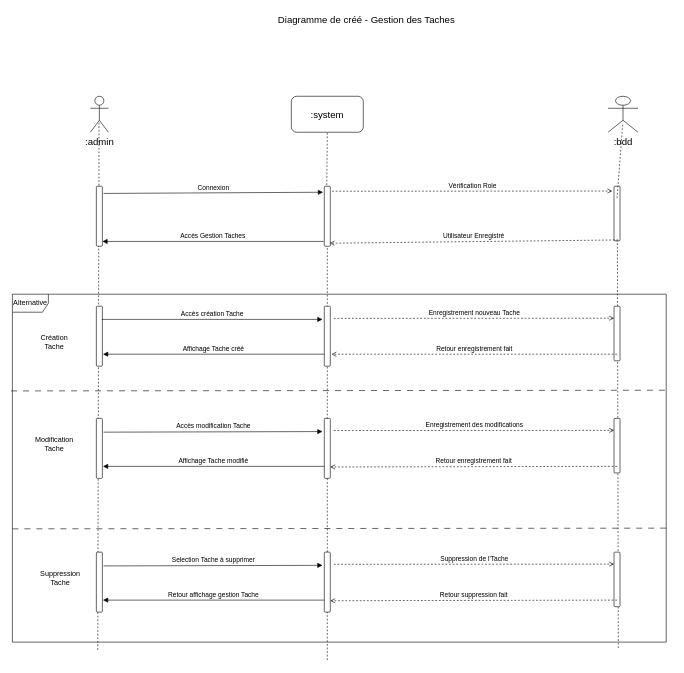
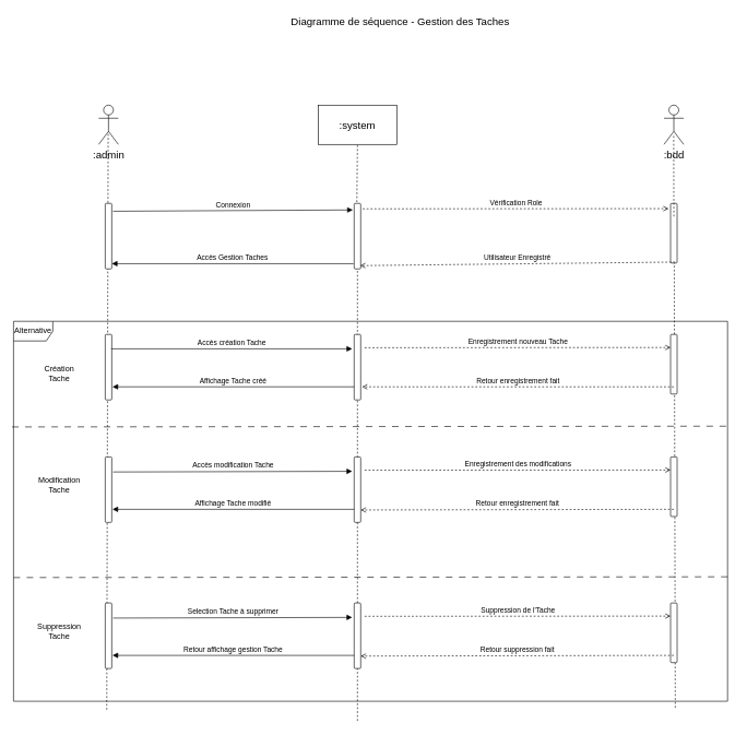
  <mxCell id="0" />
  <mxCell id="1" parent="0" />
- <mxCell id="2" value="Diagramme de créé - Gestion des Taches" style="text;html=1;resizable=0;points=[];autosize=1;align=center;verticalAlign=top;spacingTop=-4;fontSize=16;" parent="1" vertex="1"><mxGeometry x="435" y="20" width="350" height="20" as="geometry" /></mxCell>
+ <mxCell id="2" value="Diagramme de séquence - Gestion des Taches" style="text;html=1;resizable=0;points=[];autosize=1;align=center;verticalAlign=top;spacingTop=-4;fontSize=16;" parent="1" vertex="1"><mxGeometry x="435" y="20" width="350" height="20" as="geometry" /></mxCell>
  <mxCell id="3" value=":admin" style="shape=umlActor;verticalLabelPosition=bottom;labelBackgroundColor=#ffffff;verticalAlign=top;html=1;shadow=0;strokeColor=#000000;gradientColor=none;fontSize=16;align=center;" parent="1" vertex="1"><mxGeometry x="150" y="160" width="30" height="60" as="geometry" /></mxCell>
- <mxCell id="4" value=":system" style="rounded=1;whiteSpace=wrap;html=1;shadow=0;labelBackgroundColor=#ffffff;strokeColor=#000000;gradientColor=none;fontSize=16;align=center;" parent="1" vertex="1"><mxGeometry x="485" y="160" width="120" height="60" as="geometry" /></mxCell>
+ <mxCell id="4" value=":system" style="whiteSpace=wrap;html=1;shadow=0;labelBackgroundColor=#ffffff;strokeColor=#000000;gradientColor=none;fontSize=16;align=center;rounded=0;" parent="1" vertex="1"><mxGeometry x="485" y="160" width="120" height="60" as="geometry" /></mxCell>
  <mxCell id="5" value="" style="endArrow=none;dashed=1;html=1;fontSize=16;entryX=0.482;entryY=0.683;entryDx=0;entryDy=0;entryPerimeter=0;exitX=0.093;exitY=1.003;exitDx=0;exitDy=0;exitPerimeter=0;" parent="1" target="3" edge="1"><mxGeometry width="50" height="50" relative="1" as="geometry"><mxPoint x="162.3" y="1082.97" as="sourcePoint" /><mxPoint x="110" y="580" as="targetPoint" /></mxGeometry></mxCell>
  <mxCell id="6" value="" style="endArrow=none;dashed=1;html=1;fontSize=16;entryX=0.5;entryY=1;entryDx=0;entryDy=0;exitX=0.31;exitY=1;exitDx=0;exitDy=0;exitPerimeter=0;" parent="1" source="8" target="4" edge="1"><mxGeometry width="50" height="50" relative="1" as="geometry"><mxPoint x="171.2" y="612.88" as="sourcePoint" /><mxPoint x="400" y="261" as="targetPoint" /></mxGeometry></mxCell>
- <mxCell id="7" value=":bdd" style="shape=umlActor;verticalLabelPosition=bottom;labelBackgroundColor=#ffffff;verticalAlign=top;html=1;shadow=0;strokeColor=#000000;gradientColor=none;fontSize=16;align=center;" parent="1" vertex="1"><mxGeometry x="1013" y="160" width="50" height="60" as="geometry" /></mxCell>
+ <mxCell id="7" value=":bdd" style="shape=umlActor;verticalLabelPosition=bottom;labelBackgroundColor=#ffffff;verticalAlign=top;html=1;shadow=0;strokeColor=#000000;gradientColor=none;fontSize=16;align=center;" parent="1" vertex="1"><mxGeometry x="1013" y="160" width="30" height="60" as="geometry" /></mxCell>
  <mxCell id="8" value="" style="html=1;points=[];perimeter=orthogonalPerimeter;rounded=1;gradientColor=none;" parent="1" vertex="1"><mxGeometry x="540" y="310" width="10" height="100" as="geometry" /></mxCell>
  <mxCell id="9" value="" style="endArrow=none;dashed=1;html=1;fontSize=16;entryX=0.5;entryY=1;entryDx=0;entryDy=0;" parent="1" target="8" edge="1"><mxGeometry width="50" height="50" relative="1" as="geometry"><mxPoint x="545" y="1100" as="sourcePoint" /><mxPoint x="400" y="220" as="targetPoint" /></mxGeometry></mxCell>
  <mxCell id="10" value="Connexion" style="html=1;verticalAlign=bottom;endArrow=block;fontSize=11;entryX=-0.2;entryY=0.1;entryDx=0;entryDy=0;entryPerimeter=0;exitX=1.2;exitY=0.12;exitDx=0;exitDy=0;exitPerimeter=0;" parent="1" source="19" target="8" edge="1"><mxGeometry width="80" relative="1" as="geometry"><mxPoint x="190" y="320" as="sourcePoint" /><mxPoint x="400" y="321" as="targetPoint" /></mxGeometry></mxCell>
  <mxCell id="11" value="" style="endArrow=none;dashed=1;html=1;fontSize=16;entryX=0.556;entryY=0.739;entryDx=0;entryDy=0;entryPerimeter=0;exitX=0.882;exitY=1;exitDx=0;exitDy=0;exitPerimeter=0;" parent="1" target="12" edge="1"><mxGeometry width="50" height="50" relative="1" as="geometry"><mxPoint x="1030.2" y="1080" as="sourcePoint" /><mxPoint x="1026.68" y="204.34" as="targetPoint" /></mxGeometry></mxCell>
  <mxCell id="12" value="" style="html=1;points=[];perimeter=orthogonalPerimeter;rounded=1;gradientColor=none;" parent="1" vertex="1"><mxGeometry x="1023" y="310" width="10" height="91" as="geometry" /></mxCell>
  <mxCell id="13" value="Vérification Role" style="html=1;verticalAlign=bottom;endArrow=open;fontSize=11;dashed=1;endFill=0;exitX=1.3;exitY=0.083;exitDx=0;exitDy=0;exitPerimeter=0;" parent="1" source="8" edge="1"><mxGeometry width="80" relative="1" as="geometry"><mxPoint x="670" y="321.5" as="sourcePoint" /><mxPoint x="1020" y="318" as="targetPoint" /></mxGeometry></mxCell>
  <mxCell id="14" value="Utilisateur Enregistré" style="html=1;verticalAlign=bottom;endArrow=open;fontSize=11;dashed=1;endFill=0;entryX=0.9;entryY=0.95;entryDx=0;entryDy=0;entryPerimeter=0;exitX=0.7;exitY=0.984;exitDx=0;exitDy=0;exitPerimeter=0;" parent="1" source="12" target="8" edge="1"><mxGeometry width="80" relative="1" as="geometry"><mxPoint x="950" y="400" as="sourcePoint" /><mxPoint x="406.68" y="399.56" as="targetPoint" /></mxGeometry></mxCell>
  <mxCell id="15" value="Accès Gestion Taches" style="html=1;verticalAlign=bottom;endArrow=block;fontSize=11;entryX=1;entryY=0.92;entryDx=0;entryDy=0;entryPerimeter=0;" parent="1" target="19" edge="1"><mxGeometry width="80" relative="1" as="geometry"><mxPoint x="539" y="402" as="sourcePoint" /><mxPoint x="190" y="402" as="targetPoint" /></mxGeometry></mxCell>
  <mxCell id="16" value="" style="endArrow=none;dashed=1;html=1;fontSize=16;entryX=0.493;entryY=0.739;entryDx=0;entryDy=0;entryPerimeter=0;" parent="1" target="7" edge="1"><mxGeometry width="50" height="50" relative="1" as="geometry"><mxPoint x="1028" y="330" as="sourcePoint" /><mxPoint x="410" y="230" as="targetPoint" /></mxGeometry></mxCell>
  <mxCell id="17" value="Alternative" style="shape=umlFrame;whiteSpace=wrap;html=1;" parent="1" vertex="1"><mxGeometry y="490" width="1090" height="580" as="geometry" x="20" /></mxCell>
  <mxCell id="18" value="" style="endArrow=none;startArrow=none;endFill=0;startFill=0;endSize=8;html=1;verticalAlign=bottom;dashed=1;labelBackgroundColor=none;dashPattern=10 10;exitX=-0.002;exitY=0.278;exitDx=0;exitDy=0;exitPerimeter=0;entryX=1.005;entryY=0.276;entryDx=0;entryDy=0;entryPerimeter=0;" parent="1" source="17" target="17" edge="1"><mxGeometry width="160" relative="1" as="geometry"><mxPoint x="170" y="650" as="sourcePoint" /><mxPoint x="1090" y="650" as="targetPoint" /></mxGeometry></mxCell>
  <mxCell id="19" value="" style="html=1;points=[];perimeter=orthogonalPerimeter;rounded=1;gradientColor=none;" parent="1" vertex="1"><mxGeometry x="160" y="310" width="10" height="100" as="geometry" /></mxCell>
  <mxCell id="20" value="" style="html=1;points=[];perimeter=orthogonalPerimeter;rounded=1;gradientColor=none;" parent="1" vertex="1"><mxGeometry x="160" y="510" width="10" height="100" as="geometry" /></mxCell>
  <mxCell id="21" value="" style="html=1;points=[];perimeter=orthogonalPerimeter;rounded=1;gradientColor=none;" parent="1" vertex="1"><mxGeometry x="540" y="510" width="10" height="100" as="geometry" /></mxCell>
  <mxCell id="22" value="Création Tache" style="text;html=1;strokeColor=none;fillColor=none;align=center;verticalAlign=middle;whiteSpace=wrap;rounded=0;" parent="1" vertex="1"><mxGeometry x="60" y="550" width="60" height="40" as="geometry" /></mxCell>
  <mxCell id="23" value="Modification Tache" style="text;html=1;strokeColor=none;fillColor=none;align=center;verticalAlign=middle;whiteSpace=wrap;rounded=0;" parent="1" vertex="1"><mxGeometry x="60" y="720" width="60" height="40" as="geometry" /></mxCell>
  <mxCell id="24" value="Accès création Tache" style="html=1;verticalAlign=bottom;endArrow=block;fontSize=11;exitX=0.9;exitY=0.22;exitDx=0;exitDy=0;exitPerimeter=0;entryX=-0.3;entryY=0.22;entryDx=0;entryDy=0;entryPerimeter=0;" parent="1" source="20" target="21" edge="1"><mxGeometry width="80" relative="1" as="geometry"><mxPoint x="200" y="530" as="sourcePoint" /><mxPoint x="500" y="530" as="targetPoint" /></mxGeometry></mxCell>
  <mxCell id="25" value="Enregistrement nouveau Tache" style="html=1;verticalAlign=bottom;endArrow=open;fontSize=11;dashed=1;endFill=0;exitX=1.3;exitY=0.083;exitDx=0;exitDy=0;exitPerimeter=0;" parent="1" edge="1"><mxGeometry width="80" relative="1" as="geometry"><mxPoint x="556" y="530.3" as="sourcePoint" /><mxPoint x="1023" y="530" as="targetPoint" /></mxGeometry></mxCell>
  <mxCell id="26" value="" style="html=1;points=[];perimeter=orthogonalPerimeter;rounded=1;gradientColor=none;" parent="1" vertex="1"><mxGeometry x="1023" y="510" width="10" height="91" as="geometry" /></mxCell>
  <mxCell id="27" value="Retour enregistrement fait" style="html=1;verticalAlign=bottom;endArrow=open;fontSize=11;dashed=1;endFill=0;entryX=0.9;entryY=0.95;entryDx=0;entryDy=0;entryPerimeter=0;exitX=0.5;exitY=0.879;exitDx=0;exitDy=0;exitPerimeter=0;" parent="1" source="26" edge="1"><mxGeometry width="80" relative="1" as="geometry"><mxPoint x="1033" y="584.544" as="sourcePoint" /><mxPoint x="552" y="590" as="targetPoint" /></mxGeometry></mxCell>
  <mxCell id="28" value="Affichage Tache créé" style="html=1;verticalAlign=bottom;endArrow=block;fontSize=11;entryX=1;entryY=0.92;entryDx=0;entryDy=0;entryPerimeter=0;" parent="1" edge="1"><mxGeometry width="80" relative="1" as="geometry"><mxPoint x="540" y="590" as="sourcePoint" /><mxPoint x="171" y="590" as="targetPoint" /></mxGeometry></mxCell>
  <mxCell id="29" value="" style="html=1;points=[];perimeter=orthogonalPerimeter;rounded=1;gradientColor=none;" parent="1" vertex="1"><mxGeometry x="160" y="697" width="10" height="100" as="geometry" /></mxCell>
  <mxCell id="30" value="" style="html=1;points=[];perimeter=orthogonalPerimeter;rounded=1;gradientColor=none;" parent="1" vertex="1"><mxGeometry x="540" y="697" width="10" height="100" as="geometry" /></mxCell>
  <mxCell id="31" value="Accès modification Tache" style="html=1;verticalAlign=bottom;endArrow=block;fontSize=11;entryX=-0.3;entryY=0.22;entryDx=0;entryDy=0;entryPerimeter=0;exitX=1.2;exitY=0.23;exitDx=0;exitDy=0;exitPerimeter=0;" parent="1" source="29" target="30" edge="1"><mxGeometry width="80" relative="1" as="geometry"><mxPoint x="190" y="719" as="sourcePoint" /><mxPoint x="500" y="717" as="targetPoint" /></mxGeometry></mxCell>
  <mxCell id="32" value="Enregistrement des modifications" style="html=1;verticalAlign=bottom;endArrow=open;fontSize=11;dashed=1;endFill=0;exitX=1.3;exitY=0.083;exitDx=0;exitDy=0;exitPerimeter=0;" parent="1" edge="1"><mxGeometry width="80" relative="1" as="geometry"><mxPoint x="556" y="717.3" as="sourcePoint" /><mxPoint x="1023" y="717" as="targetPoint" /></mxGeometry></mxCell>
  <mxCell id="33" value="" style="html=1;points=[];perimeter=orthogonalPerimeter;rounded=1;gradientColor=none;" parent="1" vertex="1"><mxGeometry x="1023" y="697" width="10" height="91" as="geometry" /></mxCell>
  <mxCell id="34" value="Retour enregistrement fait" style="html=1;verticalAlign=bottom;endArrow=open;fontSize=11;dashed=1;endFill=0;exitX=0.5;exitY=0.879;exitDx=0;exitDy=0;exitPerimeter=0;entryX=1;entryY=0.81;entryDx=0;entryDy=0;entryPerimeter=0;" parent="1" source="33" target="30" edge="1"><mxGeometry width="80" relative="1" as="geometry"><mxPoint x="1013" y="855.544" as="sourcePoint" /><mxPoint x="550" y="786" as="targetPoint" /></mxGeometry></mxCell>
  <mxCell id="35" value="Affichage Tache modifié" style="html=1;verticalAlign=bottom;endArrow=block;fontSize=11;entryX=1;entryY=0.92;entryDx=0;entryDy=0;entryPerimeter=0;" parent="1" edge="1"><mxGeometry width="80" relative="1" as="geometry"><mxPoint x="540" y="777" as="sourcePoint" /><mxPoint x="171" y="777" as="targetPoint" /></mxGeometry></mxCell>
  <mxCell id="36" value="" style="endArrow=none;startArrow=none;endFill=0;startFill=0;endSize=8;html=1;verticalAlign=bottom;dashed=1;labelBackgroundColor=none;dashPattern=10 10;exitX=-0.002;exitY=0.278;exitDx=0;exitDy=0;exitPerimeter=0;entryX=1.005;entryY=0.276;entryDx=0;entryDy=0;entryPerimeter=0;" parent="1" edge="1"><mxGeometry width="160" relative="1" as="geometry"><mxPoint x="20" y="881.16" as="sourcePoint" /><mxPoint x="1117.63" y="880" as="targetPoint" /></mxGeometry></mxCell>
- <mxCell id="37" value="Suppression Tache" style="text;html=1;strokeColor=none;fillColor=none;align=center;verticalAlign=middle;whiteSpace=wrap;rounded=0;" parent="1" vertex="1"><mxGeometry x="70" y="943" width="60" height="40" as="geometry" /></mxCell>
+ <mxCell id="37" value="Suppression Tache" style="text;html=1;strokeColor=none;fillColor=none;align=center;verticalAlign=middle;whiteSpace=wrap;rounded=0;" parent="1" vertex="1"><mxGeometry x="60" y="943" width="60" height="40" as="geometry" /></mxCell>
  <mxCell id="38" value="" style="html=1;points=[];perimeter=orthogonalPerimeter;rounded=1;gradientColor=none;" parent="1" vertex="1"><mxGeometry x="160" y="920" width="10" height="100" as="geometry" /></mxCell>
  <mxCell id="39" value="" style="html=1;points=[];perimeter=orthogonalPerimeter;rounded=1;gradientColor=none;" parent="1" vertex="1"><mxGeometry x="540" y="920" width="10" height="100" as="geometry" /></mxCell>
  <mxCell id="40" value="Selection Tache à supprimer" style="html=1;verticalAlign=bottom;endArrow=block;fontSize=11;entryX=-0.3;entryY=0.22;entryDx=0;entryDy=0;entryPerimeter=0;exitX=1.2;exitY=0.23;exitDx=0;exitDy=0;exitPerimeter=0;" parent="1" source="38" target="39" edge="1"><mxGeometry width="80" relative="1" as="geometry"><mxPoint x="190" y="942" as="sourcePoint" /><mxPoint x="500" y="940" as="targetPoint" /></mxGeometry></mxCell>
  <mxCell id="41" value="Suppression de l'Tache" style="html=1;verticalAlign=bottom;endArrow=open;fontSize=11;dashed=1;endFill=0;exitX=1.3;exitY=0.083;exitDx=0;exitDy=0;exitPerimeter=0;" parent="1" edge="1"><mxGeometry width="80" relative="1" as="geometry"><mxPoint x="556" y="940.3" as="sourcePoint" /><mxPoint x="1023" y="940" as="targetPoint" /></mxGeometry></mxCell>
  <mxCell id="42" value="" style="html=1;points=[];perimeter=orthogonalPerimeter;rounded=1;gradientColor=none;" parent="1" vertex="1"><mxGeometry x="1023" y="920" width="10" height="91" as="geometry" /></mxCell>
  <mxCell id="43" value="Retour suppression fait" style="html=1;verticalAlign=bottom;endArrow=open;fontSize=11;dashed=1;endFill=0;exitX=0.5;exitY=0.879;exitDx=0;exitDy=0;exitPerimeter=0;entryX=1;entryY=0.81;entryDx=0;entryDy=0;entryPerimeter=0;" parent="1" source="42" target="39" edge="1"><mxGeometry width="80" relative="1" as="geometry"><mxPoint x="1013" y="1078.544" as="sourcePoint" /><mxPoint x="550" y="1009" as="targetPoint" /></mxGeometry></mxCell>
  <mxCell id="44" value="Retour affichage gestion Tache" style="html=1;verticalAlign=bottom;endArrow=block;fontSize=11;entryX=1;entryY=0.92;entryDx=0;entryDy=0;entryPerimeter=0;" parent="1" edge="1"><mxGeometry width="80" relative="1" as="geometry"><mxPoint x="540" y="1000" as="sourcePoint" /><mxPoint x="171" y="1000" as="targetPoint" /></mxGeometry></mxCell>
